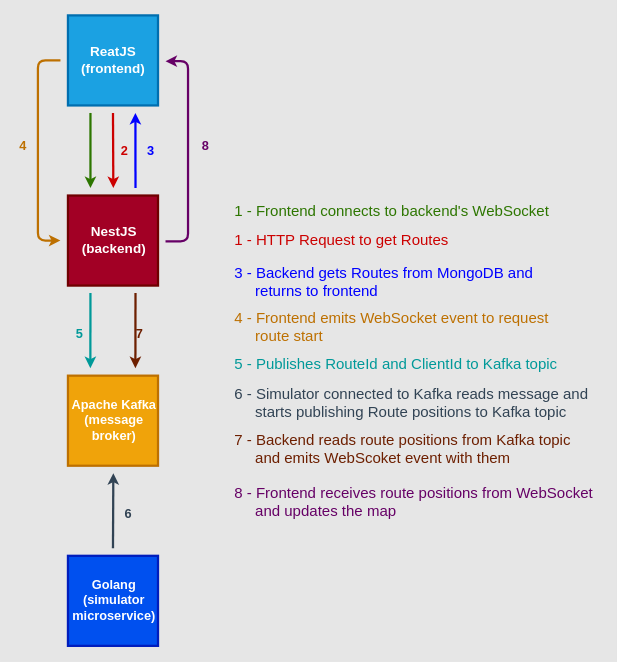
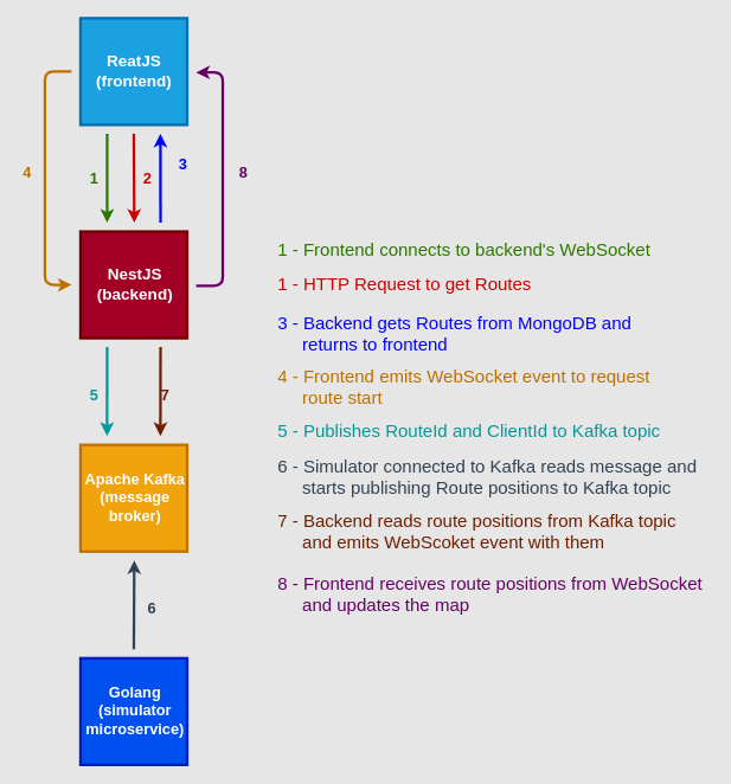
  <mxCell id="0" />
  <mxCell id="1" parent="0" />
  <mxCell id="2" style="edgeStyle=none;html=1;fontSize=17;fontColor=#FFFFFF;fillColor=#60a917;strokeColor=#2D7600;strokeWidth=3;" parent="1" edge="1"><mxGeometry relative="1" as="geometry"><mxPoint x="120" y="150" as="sourcePoint" /><mxPoint x="120" y="250" as="targetPoint" /></mxGeometry></mxCell>
  <mxCell id="3" style="edgeStyle=none;html=1;fontSize=17;fontColor=#FF0000;strokeColor=#CC0000;strokeWidth=3;fillColor=#d80073;" parent="1" edge="1"><mxGeometry relative="1" as="geometry"><mxPoint x="150.471" y="250" as="targetPoint" /><mxPoint x="150" y="150" as="sourcePoint" /></mxGeometry></mxCell>
  <mxCell id="4" style="edgeStyle=none;html=1;fontSize=17;fontColor=#314354;strokeColor=#BD7000;strokeWidth=3;fillColor=#f0a30a;" parent="1" edge="1"><mxGeometry relative="1" as="geometry"><mxPoint x="80" y="80" as="sourcePoint" /><mxPoint x="80" y="320" as="targetPoint" /><Array as="points"><mxPoint x="50" y="80" /><mxPoint x="50" y="320" /></Array></mxGeometry></mxCell>
  <mxCell id="5" value="" style="whiteSpace=wrap;html=1;aspect=fixed;fillColor=#1ba1e2;fontColor=#ffffff;strokeColor=#006EAF;strokeWidth=3;" parent="1" vertex="1"><mxGeometry x="90" y="20" width="120" height="120" as="geometry" /></mxCell>
  <mxCell id="6" value="ReatJS&lt;br style=&quot;font-size: 18px;&quot;&gt;(frontend)" style="text;html=1;resizable=0;autosize=1;align=center;verticalAlign=middle;points=[];fillColor=none;strokeColor=none;rounded=0;fontColor=#FFFFFF;fontStyle=1;fontSize=18;" parent="1" vertex="1"><mxGeometry x="102.5" y="56" width="95" height="48" as="geometry" /></mxCell>
  <mxCell id="7" style="edgeStyle=none;html=1;fontSize=17;fontColor=#A50040;strokeColor=#0000FF;strokeWidth=3;fillColor=#647687;" parent="1" edge="1"><mxGeometry relative="1" as="geometry"><mxPoint x="179.882" y="150" as="targetPoint" /><mxPoint x="180" y="250" as="sourcePoint" /></mxGeometry></mxCell>
  <mxCell id="8" style="edgeStyle=none;html=1;fontSize=17;fontColor=#C73500;strokeColor=#009999;strokeWidth=3;fillColor=#e3c800;" parent="1" edge="1"><mxGeometry relative="1" as="geometry"><mxPoint x="119.882" y="490" as="targetPoint" /><mxPoint x="120" y="390" as="sourcePoint" /></mxGeometry></mxCell>
  <mxCell id="9" style="edgeStyle=none;html=1;fontSize=17;fontColor=#FF8000;strokeColor=#6D1F00;strokeWidth=3;fillColor=#a0522d;" parent="1" edge="1"><mxGeometry relative="1" as="geometry"><mxPoint x="179.882" y="490" as="targetPoint" /><mxPoint x="180" y="390" as="sourcePoint" /></mxGeometry></mxCell>
  <mxCell id="10" value="" style="whiteSpace=wrap;html=1;aspect=fixed;fillColor=#a20025;fontColor=#ffffff;strokeColor=#6F0000;strokeWidth=3;" parent="1" vertex="1"><mxGeometry x="90" y="260" width="120" height="120" as="geometry" /></mxCell>
  <mxCell id="11" value="NestJS&lt;br&gt;(backend)" style="text;html=1;resizable=0;autosize=1;align=center;verticalAlign=middle;points=[];fillColor=none;strokeColor=none;rounded=0;fontColor=#FFFFFF;fontStyle=1;fontSize=18;" parent="1" vertex="1"><mxGeometry x="100.5" y="295" width="100" height="50" as="geometry" /></mxCell>
  <mxCell id="12" value="" style="whiteSpace=wrap;html=1;aspect=fixed;fillColor=#f0a30a;fontColor=#000000;strokeColor=#BD7000;strokeWidth=3;" parent="1" vertex="1"><mxGeometry x="90" y="500" width="120" height="120" as="geometry" /></mxCell>
  <mxCell id="13" value="Apache Kafka&lt;br style=&quot;font-size: 17px;&quot;&gt;(message&lt;br style=&quot;font-size: 17px;&quot;&gt;broker)" style="text;html=1;resizable=0;autosize=1;align=center;verticalAlign=middle;points=[];fillColor=none;strokeColor=none;rounded=0;fontColor=#FFFFFF;fontStyle=1;fontSize=17;" parent="1" vertex="1"><mxGeometry x="85.5" y="525" width="130" height="70" as="geometry" /></mxCell>
  <mxCell id="14" style="edgeStyle=none;html=1;fontSize=17;fontColor=#00CCCC;strokeColor=#314354;strokeWidth=3;fillColor=#e51400;" parent="1" edge="1"><mxGeometry relative="1" as="geometry"><mxPoint x="150.471" y="630" as="targetPoint" /><mxPoint x="150" y="730" as="sourcePoint" /></mxGeometry></mxCell>
  <mxCell id="15" value="" style="whiteSpace=wrap;html=1;aspect=fixed;fillColor=#0050ef;fontColor=#ffffff;strokeColor=#001DBC;strokeWidth=3;" parent="1" vertex="1"><mxGeometry x="90" y="740" width="120" height="120" as="geometry" /></mxCell>
  <mxCell id="16" value="Golang&lt;br style=&quot;font-size: 17px;&quot;&gt;(simulator&lt;br style=&quot;font-size: 17px;&quot;&gt;microservice)" style="text;html=1;resizable=0;autosize=1;align=center;verticalAlign=middle;points=[];fillColor=none;strokeColor=none;rounded=0;fontColor=#FFFFFF;fontStyle=1;fontSize=17;" parent="1" vertex="1"><mxGeometry x="85.5" y="765" width="130" height="70" as="geometry" /></mxCell>
+ <mxCell id="17" value="&lt;font color=&quot;#2d7600&quot;&gt;1&lt;/font&gt;" style="text;html=1;resizable=0;autosize=1;align=center;verticalAlign=middle;points=[];fillColor=none;strokeColor=none;rounded=0;fontSize=17;fontColor=#FFFFFF;fontStyle=1" parent="1" vertex="1"><mxGeometry x="95" y="186" width="20" height="30" as="geometry" /></mxCell>
  <mxCell id="18" value="&lt;font color=&quot;#cc0000&quot;&gt;2&lt;/font&gt;" style="text;html=1;resizable=0;autosize=1;align=center;verticalAlign=middle;points=[];fillColor=none;strokeColor=none;rounded=0;fontSize=17;fontColor=#FF0000;fontStyle=1" parent="1" vertex="1"><mxGeometry x="155" y="186" width="20" height="30" as="geometry" /></mxCell>
- <mxCell id="19" value="&lt;font color=&quot;#0000ff&quot;&gt;3&lt;/font&gt;" style="text;html=1;resizable=0;autosize=1;align=center;verticalAlign=middle;points=[];fillColor=none;strokeColor=none;rounded=0;fontSize=17;fontColor=#FF0000;fontStyle=1" parent="1" vertex="1"><mxGeometry x="190" y="186" width="20" height="30" as="geometry" /></mxCell>
+ <mxCell id="19" value="&lt;font color=&quot;#0000ff&quot;&gt;3&lt;/font&gt;" style="text;html=1;resizable=0;autosize=1;align=center;verticalAlign=middle;points=[];fillColor=none;strokeColor=none;rounded=0;fontSize=17;fontColor=#FF0000;fontStyle=1" parent="1" vertex="1"><mxGeometry x="195" y="171" width="20" height="30" as="geometry" /></mxCell>
  <mxCell id="20" value="&lt;b&gt;&lt;font color=&quot;#bd7000&quot;&gt;4&lt;/font&gt;&lt;/b&gt;" style="text;html=1;resizable=0;autosize=1;align=center;verticalAlign=middle;points=[];fillColor=none;strokeColor=none;rounded=0;fontSize=17;fontColor=#FF0000;" parent="1" vertex="1"><mxGeometry x="20" y="180" width="20" height="30" as="geometry" /></mxCell>
  <mxCell id="21" value="&lt;b&gt;&lt;font color=&quot;#009999&quot;&gt;5&lt;/font&gt;&lt;/b&gt;" style="text;html=1;resizable=0;autosize=1;align=center;verticalAlign=middle;points=[];fillColor=none;strokeColor=none;rounded=0;fontSize=17;fontColor=#FF0000;" parent="1" vertex="1"><mxGeometry x="95" y="430" width="20" height="30" as="geometry" /></mxCell>
  <mxCell id="22" value="&lt;b&gt;&lt;font color=&quot;#314354&quot;&gt;6&lt;/font&gt;&lt;/b&gt;" style="text;html=1;resizable=0;autosize=1;align=center;verticalAlign=middle;points=[];fillColor=none;strokeColor=none;rounded=0;fontSize=17;fontColor=#FF0000;" parent="1" vertex="1"><mxGeometry x="160" y="670" width="20" height="30" as="geometry" /></mxCell>
  <mxCell id="23" value="&lt;b&gt;&lt;font color=&quot;#6d1f00&quot;&gt;7&lt;/font&gt;&lt;/b&gt;" style="text;html=1;resizable=0;autosize=1;align=center;verticalAlign=middle;points=[];fillColor=none;strokeColor=none;rounded=0;fontSize=17;fontColor=#FF0000;" parent="1" vertex="1"><mxGeometry x="175" y="430" width="20" height="30" as="geometry" /></mxCell>
  <mxCell id="24" style="edgeStyle=none;html=1;fontSize=17;fontColor=#314354;strokeColor=#660066;strokeWidth=3;fillColor=#fa6800;" parent="1" edge="1"><mxGeometry relative="1" as="geometry"><mxPoint x="220" y="321" as="sourcePoint" /><mxPoint x="220" y="81" as="targetPoint" /><Array as="points"><mxPoint x="250" y="321" /><mxPoint x="250" y="81" /></Array></mxGeometry></mxCell>
  <mxCell id="25" value="&lt;b&gt;&lt;font color=&quot;#660066&quot;&gt;8&lt;/font&gt;&lt;/b&gt;" style="text;html=1;resizable=0;autosize=1;align=center;verticalAlign=middle;points=[];fillColor=none;strokeColor=none;rounded=0;fontSize=17;fontColor=#FF0000;" parent="1" vertex="1"><mxGeometry x="263" y="180" width="20" height="30" as="geometry" /></mxCell>
  <mxCell id="26" value="&lt;font color=&quot;#2d7600&quot; style=&quot;font-size: 20px;&quot;&gt;1 - Frontend connects to backend's WebSocket&lt;/font&gt;" style="text;html=1;resizable=0;autosize=1;align=left;verticalAlign=middle;points=[];fillColor=none;strokeColor=none;rounded=0;fontSize=20;fontColor=#660066;" parent="1" vertex="1"><mxGeometry x="310" y="265" width="430" height="30" as="geometry" /></mxCell>
  <mxCell id="27" value="&lt;font color=&quot;#cc0000&quot; style=&quot;font-size: 20px;&quot;&gt;1 - HTTP Request to get Routes&lt;/font&gt;" style="text;html=1;resizable=0;autosize=1;align=left;verticalAlign=middle;points=[];fillColor=none;strokeColor=none;rounded=0;fontSize=20;fontColor=#660066;" parent="1" vertex="1"><mxGeometry x="310" y="304" width="300" height="30" as="geometry" /></mxCell>
  <mxCell id="28" value="&lt;font color=&quot;#0000ff&quot; style=&quot;font-size: 20px;&quot;&gt;3 - Backend gets Routes from MongoDB and&lt;br style=&quot;font-size: 20px;&quot;&gt;&amp;nbsp; &amp;nbsp; &amp;nbsp;returns to frontend&lt;/font&gt;" style="text;html=1;resizable=0;autosize=1;align=left;verticalAlign=middle;points=[];fillColor=none;strokeColor=none;rounded=0;fontSize=20;fontColor=#660066;" parent="1" vertex="1"><mxGeometry x="310" y="350" width="410" height="50" as="geometry" /></mxCell>
  <mxCell id="29" value="&lt;font color=&quot;#bd7000&quot; style=&quot;font-size: 20px;&quot;&gt;4 - Frontend emits WebSocket event to request&lt;br style=&quot;font-size: 20px;&quot;&gt;&amp;nbsp; &amp;nbsp; &amp;nbsp;route start&lt;/font&gt;" style="text;html=1;resizable=0;autosize=1;align=left;verticalAlign=middle;points=[];fillColor=none;strokeColor=none;rounded=0;fontSize=20;fontColor=#660066;" parent="1" vertex="1"><mxGeometry x="310" y="409" width="430" height="50" as="geometry" /></mxCell>
  <mxCell id="30" value="&lt;font color=&quot;#009999&quot; style=&quot;font-size: 20px;&quot;&gt;5 - Publishes RouteId and ClientId to Kafka topic&lt;/font&gt;" style="text;html=1;resizable=0;autosize=1;align=left;verticalAlign=middle;points=[];fillColor=none;strokeColor=none;rounded=0;fontSize=20;fontColor=#660066;" parent="1" vertex="1"><mxGeometry x="310" y="469" width="450" height="30" as="geometry" /></mxCell>
  <mxCell id="31" value="&lt;font color=&quot;#314354&quot; style=&quot;font-size: 20px;&quot;&gt;6 - Simulator connected to Kafka reads message and&lt;br style=&quot;font-size: 20px;&quot;&gt;&amp;nbsp; &amp;nbsp; &amp;nbsp;starts publishing Route positions to Kafka topic&lt;/font&gt;" style="text;html=1;resizable=0;autosize=1;align=left;verticalAlign=middle;points=[];fillColor=none;strokeColor=none;rounded=0;fontSize=20;fontColor=#660066;" parent="1" vertex="1"><mxGeometry x="310" y="510" width="490" height="50" as="geometry" /></mxCell>
  <mxCell id="32" value="&lt;font color=&quot;#6d1f00&quot; style=&quot;font-size: 20px&quot;&gt;7 - Backend reads route positions from Kafka topic&lt;br style=&quot;font-size: 20px&quot;&gt;&amp;nbsp; &amp;nbsp; &amp;nbsp;and emits WebScoket event with them&lt;/font&gt;" style="text;html=1;resizable=0;autosize=1;align=left;verticalAlign=middle;points=[];fillColor=none;strokeColor=none;rounded=0;fontSize=20;fontColor=#660066;" parent="1" vertex="1"><mxGeometry x="310" y="571" width="458" height="52" as="geometry" /></mxCell>
  <mxCell id="33" value="8 - Frontend receives route positions from WebSocket&lt;br style=&quot;font-size: 20px&quot;&gt;&amp;nbsp; &amp;nbsp; &amp;nbsp;and updates the map" style="text;html=1;resizable=0;autosize=1;align=left;verticalAlign=middle;points=[];fillColor=none;strokeColor=none;rounded=0;fontSize=20;fontColor=#660066;" parent="1" vertex="1"><mxGeometry x="310" y="641" width="488" height="52" as="geometry" /></mxCell>
